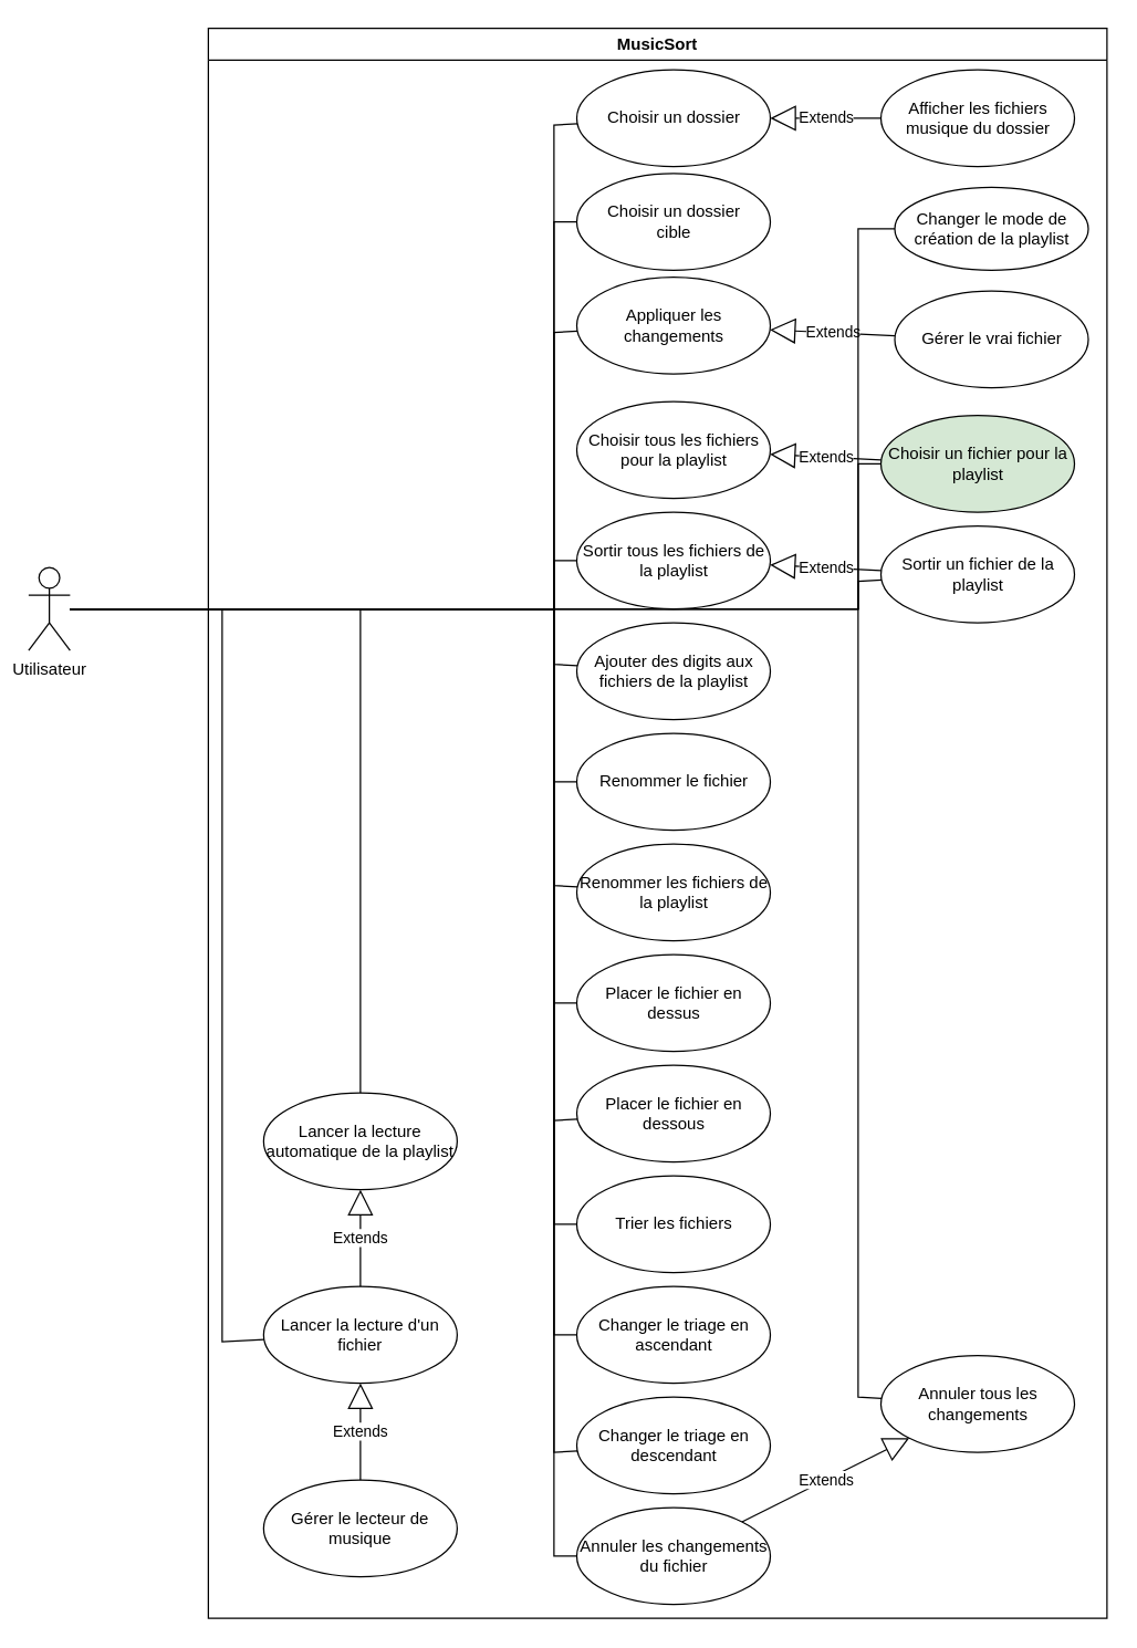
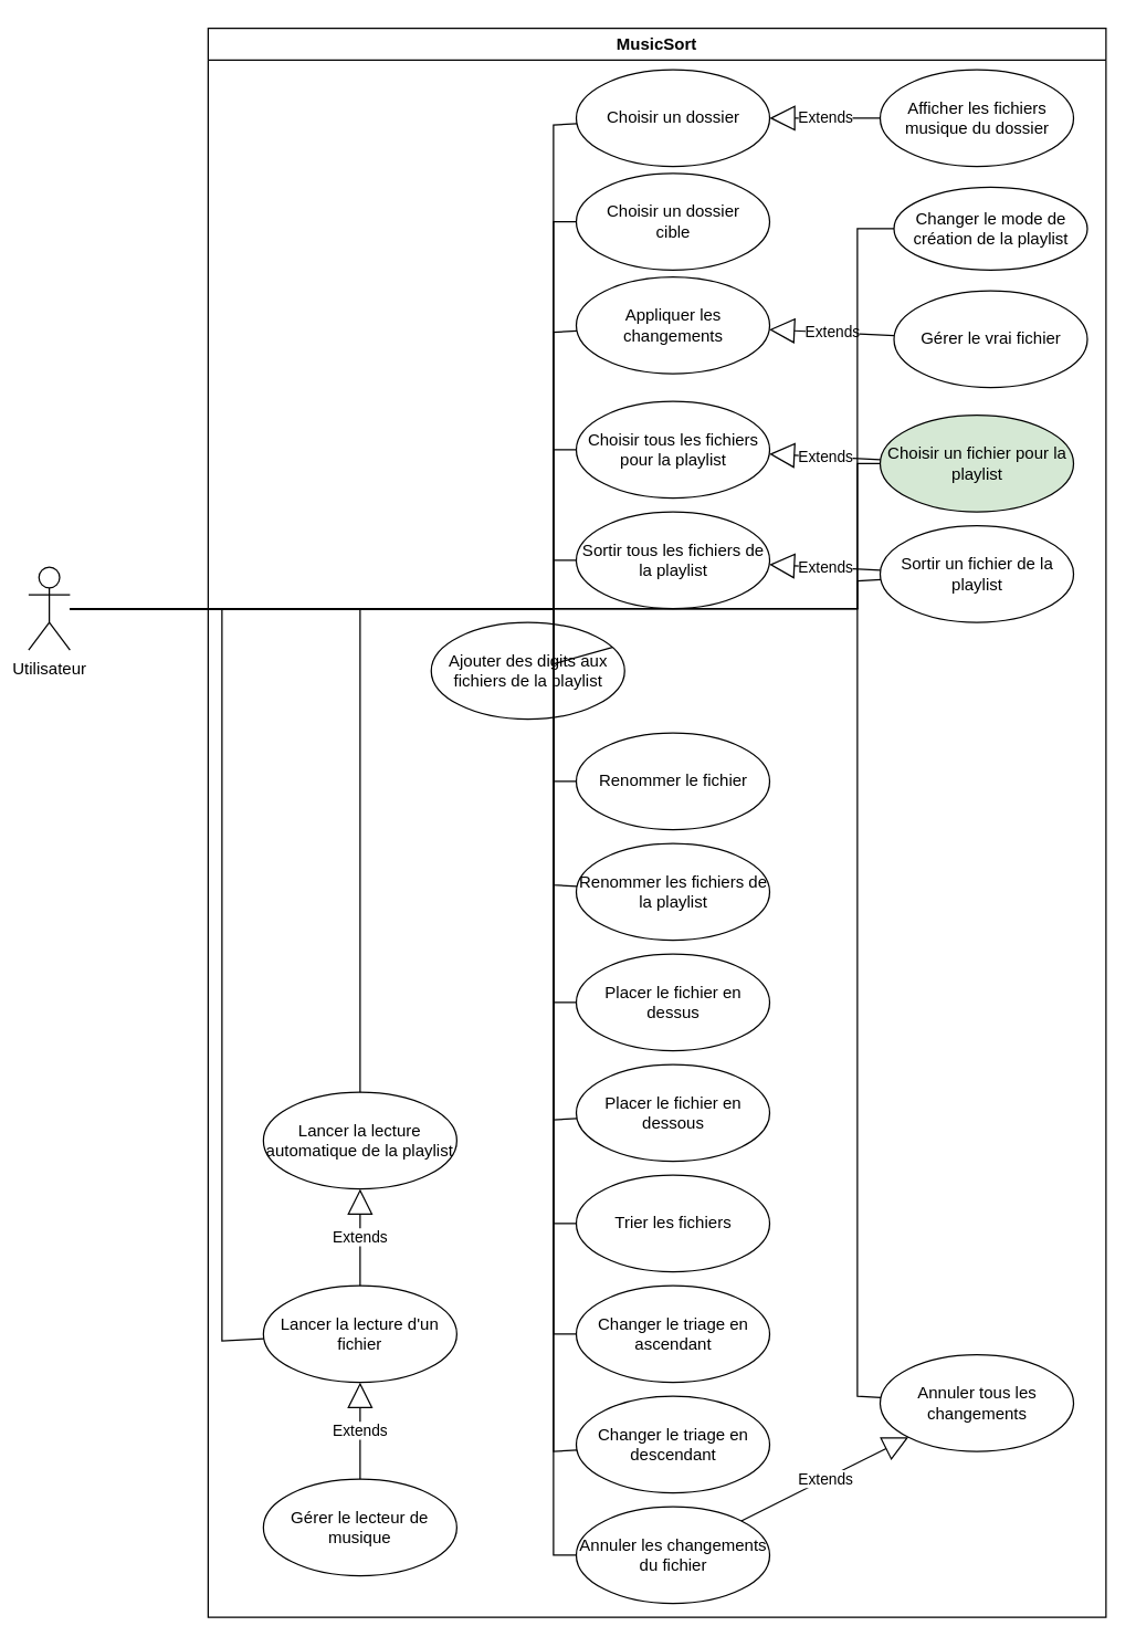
  <mxCell id="0" />
  <mxCell id="1" parent="0" />
  <mxCell id="2" value="MusicSort" style="swimlane;whiteSpace=wrap;html=1;" parent="1" vertex="1"><mxGeometry x="150" y="20" width="650" height="1150" as="geometry" /></mxCell>
  <mxCell id="3" value="Lancer la lecture d'un fichier" style="ellipse;whiteSpace=wrap;html=1;" parent="2" vertex="1"><mxGeometry x="40" y="910" width="140" height="70" as="geometry" /></mxCell>
  <mxCell id="4" value="Extends" style="endArrow=block;endSize=16;endFill=0;html=1;rounded=0;" parent="2" source="3" target="7" edge="1"><mxGeometry width="160" relative="1" as="geometry"><mxPoint x="340" y="1010" as="sourcePoint" /><mxPoint x="500" y="1010" as="targetPoint" /></mxGeometry></mxCell>
  <mxCell id="5" value="Gérer le lecteur de musique" style="ellipse;whiteSpace=wrap;html=1;" parent="2" vertex="1"><mxGeometry x="40" y="1050" width="140" height="70" as="geometry" /></mxCell>
  <mxCell id="6" value="Extends" style="endArrow=block;endSize=16;endFill=0;html=1;rounded=0;" parent="2" source="5" target="3" edge="1"><mxGeometry width="160" relative="1" as="geometry"><mxPoint x="324" y="936" as="sourcePoint" /><mxPoint x="226" y="974" as="targetPoint" /></mxGeometry></mxCell>
  <mxCell id="7" value="Lancer la lecture automatique de la playlist" style="ellipse;whiteSpace=wrap;html=1;" parent="2" vertex="1"><mxGeometry x="40" y="770" width="140" height="70" as="geometry" /></mxCell>
  <mxCell id="8" value="Extends" style="endArrow=block;endSize=16;endFill=0;html=1;rounded=0;" parent="2" source="32" target="31" edge="1"><mxGeometry width="160" relative="1" as="geometry"><mxPoint x="366.5" y="240" as="sourcePoint" /><mxPoint x="526.5" y="240" as="targetPoint" /></mxGeometry></mxCell>
  <mxCell id="9" value="Choisir un fichier pour la playlist" style="ellipse;whiteSpace=wrap;html=1;fillColor=#d5e8d4;" parent="2" vertex="1"><mxGeometry x="486.5" y="280" width="140" height="70" as="geometry" /></mxCell>
  <mxCell id="10" value="Appliquer les changements" style="ellipse;whiteSpace=wrap;html=1;" parent="2" vertex="1"><mxGeometry x="266.5" y="180" width="140" height="70" as="geometry" /></mxCell>
  <mxCell id="11" value="Gérer le vrai fichier" style="ellipse;whiteSpace=wrap;html=1;" parent="2" vertex="1"><mxGeometry x="496.5" y="190" width="140" height="70" as="geometry" /></mxCell>
  <mxCell id="12" value="Extends" style="endArrow=block;endSize=16;endFill=0;html=1;rounded=0;" parent="2" source="11" target="10" edge="1"><mxGeometry width="160" relative="1" as="geometry"><mxPoint x="386.5" y="740" as="sourcePoint" /><mxPoint x="546.5" y="740" as="targetPoint" /></mxGeometry></mxCell>
  <mxCell id="13" value="Sortir un fichier de la playlist" style="ellipse;whiteSpace=wrap;html=1;" parent="2" vertex="1"><mxGeometry x="486.5" y="360" width="140" height="70" as="geometry" /></mxCell>
  <mxCell id="14" value="Choisir un dossier&lt;div&gt;cible&lt;/div&gt;" style="ellipse;whiteSpace=wrap;html=1;" parent="2" vertex="1"><mxGeometry x="266.5" y="105" width="140" height="70" as="geometry" /></mxCell>
  <mxCell id="15" value="Renommer le fichier" style="ellipse;whiteSpace=wrap;html=1;" parent="2" vertex="1"><mxGeometry x="266.5" y="510" width="140" height="70" as="geometry" /></mxCell>
  <mxCell id="16" value="Annuler les changements du fichier" style="ellipse;whiteSpace=wrap;html=1;" parent="2" vertex="1"><mxGeometry x="266.5" y="1070" width="140" height="70" as="geometry" /></mxCell>
  <mxCell id="17" value="Placer le fichier en dessus" style="ellipse;whiteSpace=wrap;html=1;" parent="2" vertex="1"><mxGeometry x="266.5" y="670" width="140" height="70" as="geometry" /></mxCell>
  <mxCell id="18" value="Annuler tous les changements" style="ellipse;whiteSpace=wrap;html=1;" parent="2" vertex="1"><mxGeometry x="486.5" y="960" width="140" height="70" as="geometry" /></mxCell>
  <mxCell id="19" value="Extends" style="endArrow=block;endSize=16;endFill=0;html=1;rounded=0;" parent="2" source="16" target="18" edge="1"><mxGeometry width="160" relative="1" as="geometry"><mxPoint x="476.5" y="840" as="sourcePoint" /><mxPoint x="636.5" y="840" as="targetPoint" /></mxGeometry></mxCell>
  <mxCell id="20" value="Placer le fichier en dessous" style="ellipse;whiteSpace=wrap;html=1;" parent="2" vertex="1"><mxGeometry x="266.5" y="750" width="140" height="70" as="geometry" /></mxCell>
  <mxCell id="21" value="Changer le triage en ascendant" style="ellipse;whiteSpace=wrap;html=1;" parent="2" vertex="1"><mxGeometry x="266.5" y="910" width="140" height="70" as="geometry" /></mxCell>
  <mxCell id="22" value="Changer le triage en descendant" style="ellipse;whiteSpace=wrap;html=1;" parent="2" vertex="1"><mxGeometry x="266.5" y="990" width="140" height="70" as="geometry" /></mxCell>
- <mxCell id="23" value="Ajouter des digits aux fichiers de la playlist" style="ellipse;whiteSpace=wrap;html=1;" parent="2" vertex="1"><mxGeometry x="266.5" y="430" width="140" height="70" as="geometry" /></mxCell>
+ <mxCell id="23" value="Ajouter des digits aux fichiers de la playlist" style="ellipse;whiteSpace=wrap;html=1;" parent="2" vertex="1"><mxGeometry x="161.5" y="430" width="140" height="70" as="geometry" /></mxCell>
  <mxCell id="24" value="Changer le mode de création de la playlist" style="ellipse;whiteSpace=wrap;html=1;" parent="2" vertex="1"><mxGeometry x="496.5" y="115" width="140" height="60" as="geometry" /></mxCell>
  <mxCell id="25" value="Renommer les fichiers de la playlist" style="ellipse;whiteSpace=wrap;html=1;" parent="2" vertex="1"><mxGeometry x="266.5" y="590" width="140" height="70" as="geometry" /></mxCell>
  <mxCell id="26" value="Choisir tous les fichiers pour la playlist" style="ellipse;whiteSpace=wrap;html=1;" parent="2" vertex="1"><mxGeometry x="266.5" y="270" width="140" height="70" as="geometry" /></mxCell>
  <mxCell id="27" value="Extends" style="endArrow=block;endSize=16;endFill=0;html=1;rounded=0;" parent="2" source="9" target="26" edge="1"><mxGeometry width="160" relative="1" as="geometry"><mxPoint x="716.5" y="163" as="sourcePoint" /><mxPoint x="546.5" y="157" as="targetPoint" /></mxGeometry></mxCell>
  <mxCell id="28" value="Sortir tous les fichiers de la playlist" style="ellipse;whiteSpace=wrap;html=1;" parent="2" vertex="1"><mxGeometry x="266.5" y="350" width="140" height="70" as="geometry" /></mxCell>
  <mxCell id="29" value="Extends" style="endArrow=block;endSize=16;endFill=0;html=1;rounded=0;" parent="2" source="13" target="28" edge="1"><mxGeometry width="160" relative="1" as="geometry"><mxPoint x="559.5" y="235" as="sourcePoint" /><mxPoint x="503.5" y="255" as="targetPoint" /></mxGeometry></mxCell>
  <mxCell id="30" value="Trier les fichiers" style="ellipse;whiteSpace=wrap;html=1;" parent="2" vertex="1"><mxGeometry x="266.5" y="830" width="140" height="70" as="geometry" /></mxCell>
  <mxCell id="31" value="Choisir un dossier" style="ellipse;whiteSpace=wrap;html=1;" parent="2" vertex="1"><mxGeometry x="266.5" y="30" width="140" height="70" as="geometry" /></mxCell>
  <mxCell id="32" value="Afficher les fichiers musique du dossier" style="ellipse;whiteSpace=wrap;html=1;" parent="2" vertex="1"><mxGeometry x="486.5" y="30" width="140" height="70" as="geometry" /></mxCell>
  <mxCell id="33" value="Utilisateur" style="shape=umlActor;verticalLabelPosition=bottom;verticalAlign=top;html=1;outlineConnect=0;" parent="1" vertex="1"><mxGeometry x="20" y="410" width="30" height="60" as="geometry" /></mxCell>
  <mxCell id="34" value="" style="endArrow=none;html=1;rounded=0;" parent="1" source="33" target="31" edge="1"><mxGeometry width="50" height="50" relative="1" as="geometry"><mxPoint x="80" y="430" as="sourcePoint" /><mxPoint x="130" y="380" as="targetPoint" /><Array as="points"><mxPoint x="400" y="440" /><mxPoint x="400" y="90" /></Array></mxGeometry></mxCell>
  <mxCell id="35" value="" style="endArrow=none;html=1;rounded=0;" parent="1" source="33" target="9" edge="1"><mxGeometry width="50" height="50" relative="1" as="geometry"><mxPoint x="40" y="253" as="sourcePoint" /><mxPoint x="289" y="139" as="targetPoint" /><Array as="points"><mxPoint x="400" y="440" /><mxPoint x="620" y="440" /><mxPoint x="620" y="335" /></Array></mxGeometry></mxCell>
  <mxCell id="36" value="" style="endArrow=none;html=1;rounded=0;" parent="1" source="33" target="17" edge="1"><mxGeometry width="50" height="50" relative="1" as="geometry"><mxPoint x="40" y="266" as="sourcePoint" /><mxPoint x="287" y="372" as="targetPoint" /><Array as="points"><mxPoint x="400" y="440" /><mxPoint x="400" y="725" /></Array></mxGeometry></mxCell>
  <mxCell id="37" value="" style="endArrow=none;html=1;rounded=0;" parent="1" source="33" target="16" edge="1"><mxGeometry width="50" height="50" relative="1" as="geometry"><mxPoint x="40" y="265" as="sourcePoint" /><mxPoint x="443" y="410" as="targetPoint" /><Array as="points"><mxPoint x="400" y="440" /><mxPoint x="400" y="1125" /></Array></mxGeometry></mxCell>
  <mxCell id="38" value="" style="endArrow=none;html=1;rounded=0;" parent="1" source="33" target="13" edge="1"><mxGeometry width="50" height="50" relative="1" as="geometry"><mxPoint x="40" y="258" as="sourcePoint" /><mxPoint x="352" y="223" as="targetPoint" /><Array as="points"><mxPoint x="400" y="440" /><mxPoint x="620" y="440" /><mxPoint x="620" y="420" /></Array></mxGeometry></mxCell>
  <mxCell id="39" value="" style="endArrow=none;html=1;rounded=0;" parent="1" source="33" target="3" edge="1"><mxGeometry width="50" height="50" relative="1" as="geometry"><mxPoint x="40" y="271" as="sourcePoint" /><mxPoint x="452" y="586" as="targetPoint" /><Array as="points"><mxPoint x="160" y="440" /><mxPoint x="160" y="970" /></Array></mxGeometry></mxCell>
  <mxCell id="40" value="" style="endArrow=none;html=1;rounded=0;" parent="1" source="33" target="7" edge="1"><mxGeometry width="50" height="50" relative="1" as="geometry"><mxPoint x="40" y="275" as="sourcePoint" /><mxPoint x="449" y="694" as="targetPoint" /><Array as="points"><mxPoint x="260" y="440" /></Array></mxGeometry></mxCell>
  <mxCell id="41" value="" style="endArrow=none;html=1;rounded=0;" parent="1" source="33" target="10" edge="1"><mxGeometry width="50" height="50" relative="1" as="geometry"><mxPoint x="40" y="290" as="sourcePoint" /><mxPoint x="283" y="771" as="targetPoint" /><Array as="points"><mxPoint x="400" y="440" /><mxPoint x="400" y="240" /></Array></mxGeometry></mxCell>
  <mxCell id="42" value="" style="endArrow=none;html=1;rounded=0;" parent="1" source="33" target="20" edge="1"><mxGeometry width="50" height="50" relative="1" as="geometry"><mxPoint x="40" y="267" as="sourcePoint" /><mxPoint x="568" y="502" as="targetPoint" /><Array as="points"><mxPoint x="400" y="440" /><mxPoint x="400" y="810" /></Array></mxGeometry></mxCell>
  <mxCell id="43" value="" style="endArrow=none;html=1;rounded=0;" parent="1" source="33" target="21" edge="1"><mxGeometry width="50" height="50" relative="1" as="geometry"><mxPoint x="40" y="270" as="sourcePoint" /><mxPoint x="549" y="627" as="targetPoint" /><Array as="points"><mxPoint x="400" y="440" /><mxPoint x="400" y="965" /></Array></mxGeometry></mxCell>
  <mxCell id="44" value="" style="endArrow=none;html=1;rounded=0;" parent="1" source="33" target="22" edge="1"><mxGeometry width="50" height="50" relative="1" as="geometry"><mxPoint x="40" y="270" as="sourcePoint" /><mxPoint x="678" y="697" as="targetPoint" /><Array as="points"><mxPoint x="400" y="440" /><mxPoint x="400" y="1050" /></Array></mxGeometry></mxCell>
  <mxCell id="45" value="" style="endArrow=none;html=1;rounded=0;" parent="1" source="33" target="15" edge="1"><mxGeometry width="50" height="50" relative="1" as="geometry"><mxPoint x="40" y="263" as="sourcePoint" /><mxPoint x="587" y="390" as="targetPoint" /><Array as="points"><mxPoint x="400" y="440" /><mxPoint x="400" y="565" /></Array></mxGeometry></mxCell>
  <mxCell id="46" value="" style="endArrow=none;html=1;rounded=0;" parent="1" source="33" target="25" edge="1"><mxGeometry width="50" height="50" relative="1" as="geometry"><mxPoint x="30" y="256" as="sourcePoint" /><mxPoint x="580" y="473" as="targetPoint" /><Array as="points"><mxPoint x="400" y="440" /><mxPoint x="400" y="640" /></Array></mxGeometry></mxCell>
  <mxCell id="47" value="" style="endArrow=none;html=1;rounded=0;" parent="1" source="33" target="23" edge="1"><mxGeometry width="50" height="50" relative="1" as="geometry"><mxPoint x="40" y="263" as="sourcePoint" /><mxPoint x="744" y="384" as="targetPoint" /><Array as="points"><mxPoint x="400" y="440" /><mxPoint x="400" y="480" /></Array></mxGeometry></mxCell>
  <mxCell id="48" value="" style="endArrow=none;html=1;rounded=0;" parent="1" source="33" target="24" edge="1"><mxGeometry width="50" height="50" relative="1" as="geometry"><mxPoint x="33" y="290" as="sourcePoint" /><mxPoint x="241" y="1100" as="targetPoint" /><Array as="points"><mxPoint x="400" y="440" /><mxPoint x="620" y="440" /><mxPoint x="620" y="165" /></Array></mxGeometry></mxCell>
  <mxCell id="49" value="" style="endArrow=none;html=1;rounded=0;" parent="1" source="33" target="14" edge="1"><mxGeometry width="50" height="50" relative="1" as="geometry"><mxPoint x="40" y="249" as="sourcePoint" /><mxPoint x="211" y="124" as="targetPoint" /><Array as="points"><mxPoint x="400" y="440" /><mxPoint x="400" y="160" /></Array></mxGeometry></mxCell>
+ <mxCell id="50" value="" style="endArrow=none;html=1;rounded=0;" parent="1" source="33" target="26" edge="1"><mxGeometry width="50" height="50" relative="1" as="geometry"><mxPoint x="40" y="259" as="sourcePoint" /><mxPoint x="550" y="238" as="targetPoint" /><Array as="points"><mxPoint x="400" y="440" /><mxPoint x="400" y="325" /></Array></mxGeometry></mxCell>
  <mxCell id="51" value="" style="endArrow=none;html=1;rounded=0;" parent="1" source="33" target="28" edge="1"><mxGeometry width="50" height="50" relative="1" as="geometry"><mxPoint x="40" y="263" as="sourcePoint" /><mxPoint x="626" y="391" as="targetPoint" /><Array as="points"><mxPoint x="400" y="440" /><mxPoint x="400" y="405" /></Array></mxGeometry></mxCell>
  <mxCell id="52" value="" style="endArrow=none;html=1;rounded=0;" edge="1" parent="1" source="33" target="30"><mxGeometry width="50" height="50" relative="1" as="geometry"><mxPoint x="30" y="280" as="sourcePoint" /><mxPoint x="523" y="1292" as="targetPoint" /><Array as="points"><mxPoint x="400" y="440" /><mxPoint x="400" y="885" /></Array></mxGeometry></mxCell>
  <mxCell id="53" value="" style="endArrow=none;html=1;rounded=0;" parent="1" source="33" target="18" edge="1"><mxGeometry width="50" height="50" relative="1" as="geometry"><mxPoint x="186.5" y="267" as="sourcePoint" /><mxPoint x="693.5" y="487" as="targetPoint" /><Array as="points"><mxPoint x="400" y="440" /><mxPoint x="620" y="440" /><mxPoint x="620" y="1010" /></Array></mxGeometry></mxCell>
